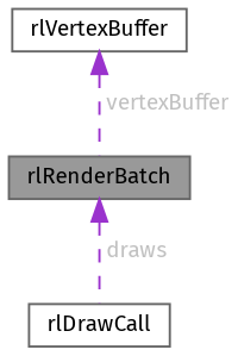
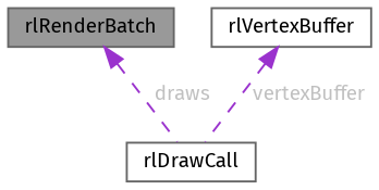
  digraph {
    fontname="Fira Sans"
    node [color=gray40 fillcolor=white fontname="Fira Sans" fontsize=10 shape=box style=filled]
    edge [color=darkorchid3 dir=back fontcolor=grey fontname="Fira Sans" fontsize=10 labelfontname=Helvetica labelfontsize=10 style=dashed]
    n1 [fillcolor=grey60 fontcolor=black height=0.2 label=rlRenderBatch width=0.4]
    n2 [height=0.2 label=rlDrawCall width=0.4]
    n3 [height=0.2 label=rlVertexBuffer width=0.4]
    n1 -> n2 [label=" draws"]
-   n3 -> n1 [label=" vertexBuffer"]
+   n3 -> n2 [label=" vertexBuffer"]
  }
